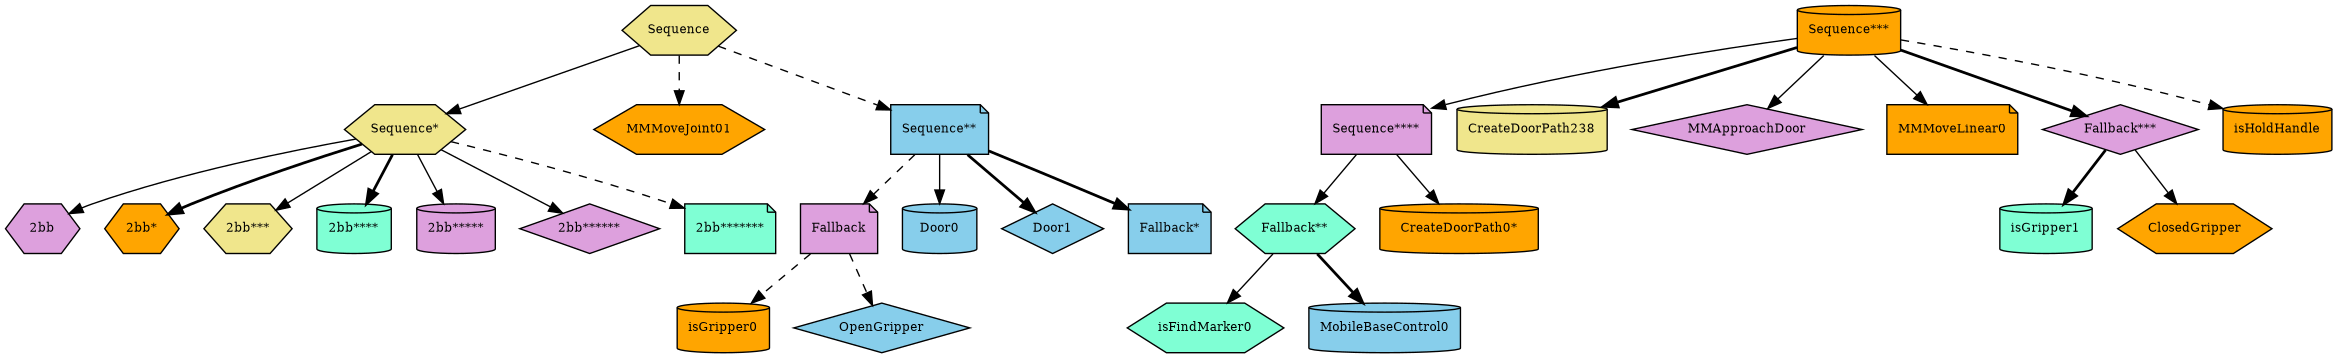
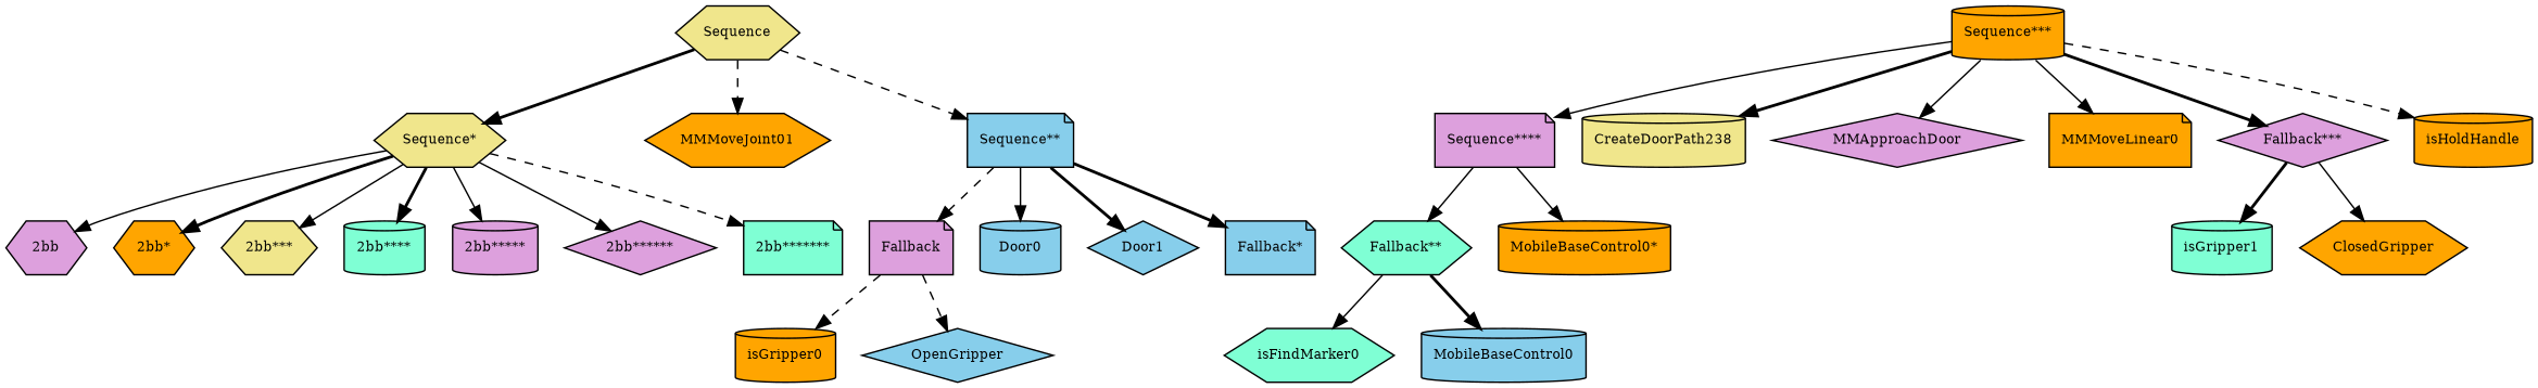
  digraph {
    fontname="times-roman"
    ordering=out
    node [fillcolor=orange fontcolor=black fontname="times-roman" fontsize=9 shape=cylinder style=filled]
    edge [fontname="times-roman" style=solid]
    n1 [fillcolor=khaki label=Sequence shape=hexagon]
    n2 [fillcolor=khaki label="Sequence*" shape=hexagon]
    n3 [label=MMMoveJoint01 shape=hexagon]
    n4 [fillcolor=skyblue label="Sequence**" shape=note]
    n5 [fillcolor=plum label="2bb" shape=hexagon]
    n6 [label="2bb*" shape=hexagon]
    n7 [fillcolor=khaki label="2bb***" shape=hexagon]
    n8 [fillcolor=aquamarine label="2bb****"]
    n9 [fillcolor=plum label="2bb*****"]
    n10 [fillcolor=plum label="2bb******" shape=diamond]
    n11 [fillcolor=aquamarine label="2bb*******" shape=note]
    n12 [fillcolor=plum label=Fallback shape=note]
    n13 [fillcolor=skyblue label=Door0]
    n14 [fillcolor=skyblue label=Door1 shape=diamond]
    n15 [fillcolor=skyblue label="Fallback*" shape=note]
    n16 [label=isGripper0]
    n17 [fillcolor=skyblue label=OpenGripper shape=diamond]
    n18 [label="Sequence***"]
    n19 [fillcolor=plum label="Sequence****" shape=note]
    n20 [fillcolor=khaki label=CreateDoorPath238]
    n21 [fillcolor=plum label=MMApproachDoor shape=diamond]
    n22 [label=MMMoveLinear0 shape=note]
    n23 [fillcolor=plum label="Fallback***" shape=diamond]
    n24 [label=isHoldHandle]
    n25 [fillcolor=aquamarine label="Fallback**" shape=hexagon]
-   n26 [label="CreateDoorPath0*"]
+   n26 [label="MobileBaseControl0*"]
    n27 [fillcolor=aquamarine label=isGripper1]
    n28 [label=ClosedGripper shape=hexagon]
    n29 [fillcolor=aquamarine label=isFindMarker0 shape=hexagon]
    n30 [fillcolor=skyblue label=MobileBaseControl0]
-   n1 -> n2
+   n1 -> n2 [style=bold]
    n1 -> n3 [style=dashed]
    n1 -> n4 [style=dashed]
    n2 -> n5
    n2 -> n6 [style=bold]
    n2 -> n7
    n2 -> n8 [style=bold]
    n2 -> n9
    n2 -> n10
    n2 -> n11 [style=dashed]
    n4 -> n12 [style=dashed]
    n4 -> n13
    n4 -> n14 [style=bold]
    n4 -> n15 [style=bold]
    n12 -> n16 [style=dashed]
    n12 -> n17 [style=dashed]
    n18 -> n19
    n18 -> n20 [style=bold]
    n18 -> n21
    n18 -> n22
    n18 -> n23 [style=bold]
    n18 -> n24 [style=dashed]
    n19 -> n25
    n19 -> n26
    n23 -> n27 [style=bold]
    n23 -> n28
    n25 -> n29
    n25 -> n30 [style=bold]
  }
